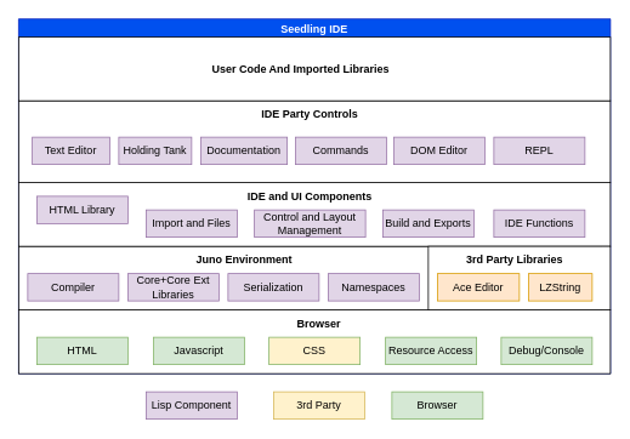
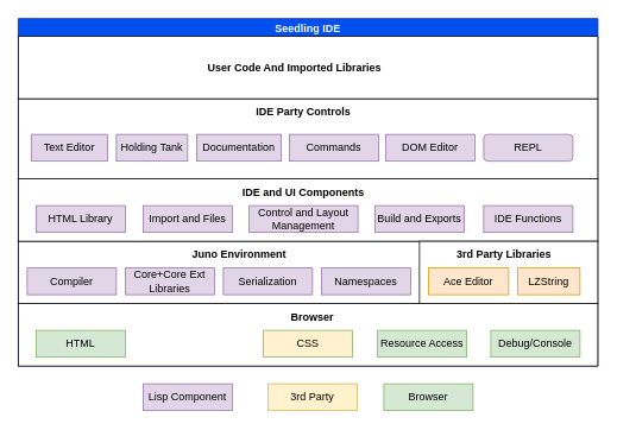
  <mxCell id="0" />
  <mxCell id="1" parent="0" />
  <mxCell id="2" value="Seedling IDE" style="swimlane;whiteSpace=wrap;html=1;fillColor=#0050ef;fontColor=#ffffff;strokeColor=#001DBC;" vertex="1" parent="1"><mxGeometry x="20" y="20" width="650" height="390" as="geometry" /></mxCell>
  <mxCell id="3" value="" style="rounded=0;whiteSpace=wrap;html=1;" vertex="1" parent="2"><mxGeometry y="320" width="650" height="70" as="geometry" /></mxCell>
  <mxCell id="4" value="" style="rounded=0;whiteSpace=wrap;html=1;" vertex="1" parent="2"><mxGeometry y="250" width="640" height="70" as="geometry" /></mxCell>
  <mxCell id="5" value="&lt;b&gt;Juno Environment&lt;/b&gt;" style="text;html=1;strokeColor=none;fillColor=none;align=center;verticalAlign=middle;whiteSpace=wrap;rounded=0;" vertex="1" parent="2"><mxGeometry x="177.5" y="250" width="140" height="30" as="geometry" /></mxCell>
  <mxCell id="6" value="Compiler" style="rounded=0;whiteSpace=wrap;html=1;fillColor=#e1d5e7;strokeColor=#9673a6;" vertex="1" parent="2"><mxGeometry x="10" y="280" width="100" height="30" as="geometry" /></mxCell>
  <mxCell id="7" value="Core+Core Ext Libraries" style="rounded=0;whiteSpace=wrap;html=1;fillColor=#e1d5e7;strokeColor=#9673a6;" vertex="1" parent="2"><mxGeometry x="120" y="280" width="100" height="30" as="geometry" /></mxCell>
  <mxCell id="8" value="Namespaces" style="rounded=0;whiteSpace=wrap;html=1;fillColor=#e1d5e7;strokeColor=#9673a6;" vertex="1" parent="2"><mxGeometry x="340" y="280" width="100" height="30" as="geometry" /></mxCell>
  <mxCell id="9" value="Serialization" style="rounded=0;whiteSpace=wrap;html=1;fillColor=#e1d5e7;strokeColor=#9673a6;" vertex="1" parent="2"><mxGeometry x="230" y="280" width="100" height="30" as="geometry" /></mxCell>
  <mxCell id="10" value="" style="rounded=0;whiteSpace=wrap;html=1;" vertex="1" parent="2"><mxGeometry y="180" width="650" height="70" as="geometry" /></mxCell>
  <mxCell id="11" value="&lt;b&gt;IDE and UI Components&lt;/b&gt;" style="text;html=1;strokeColor=none;fillColor=none;align=center;verticalAlign=middle;whiteSpace=wrap;rounded=0;" vertex="1" parent="2"><mxGeometry x="250" y="180" width="140" height="30" as="geometry" /></mxCell>
- <mxCell id="12" value="HTML Library" style="rounded=0;whiteSpace=wrap;html=1;fillColor=#e1d5e7;strokeColor=#9673a6;" vertex="1" parent="2"><mxGeometry x="20" y="195" width="100" height="30" as="geometry" /></mxCell>
+ <mxCell id="12" value="HTML Library" style="rounded=0;whiteSpace=wrap;html=1;fillColor=#e1d5e7;strokeColor=#9673a6;" vertex="1" parent="2"><mxGeometry x="20" y="210" width="100" height="30" as="geometry" /></mxCell>
  <mxCell id="13" value="Control and Layout Management" style="rounded=0;whiteSpace=wrap;html=1;fillColor=#e1d5e7;strokeColor=#9673a6;" vertex="1" parent="2"><mxGeometry x="259" y="210" width="122" height="30" as="geometry" /></mxCell>
  <mxCell id="14" value="IDE Functions" style="rounded=0;whiteSpace=wrap;html=1;fillColor=#e1d5e7;strokeColor=#9673a6;" vertex="1" parent="2"><mxGeometry x="522" y="210" width="100" height="30" as="geometry" /></mxCell>
  <mxCell id="15" value="" style="rounded=0;whiteSpace=wrap;html=1;" vertex="1" parent="2"><mxGeometry y="90" width="650" height="90" as="geometry" /></mxCell>
  <mxCell id="16" value="Text Editor" style="rounded=0;whiteSpace=wrap;html=1;fillColor=#e1d5e7;strokeColor=#9673a6;" vertex="1" parent="2"><mxGeometry x="15" y="130" width="85" height="30" as="geometry" /></mxCell>
  <mxCell id="17" value="Holding Tank" style="rounded=0;whiteSpace=wrap;html=1;fillColor=#e1d5e7;strokeColor=#9673a6;" vertex="1" parent="2"><mxGeometry x="110" y="130" width="80" height="30" as="geometry" /></mxCell>
  <mxCell id="18" value="Documentation" style="rounded=0;whiteSpace=wrap;html=1;fillColor=#e1d5e7;strokeColor=#9673a6;" vertex="1" parent="2"><mxGeometry x="200" y="130" width="95" height="30" as="geometry" /></mxCell>
  <mxCell id="19" value="Commands" style="rounded=0;whiteSpace=wrap;html=1;fillColor=#e1d5e7;strokeColor=#9673a6;" vertex="1" parent="2"><mxGeometry x="304" y="130" width="100" height="30" as="geometry" /></mxCell>
  <mxCell id="20" value="DOM Editor" style="rounded=0;whiteSpace=wrap;html=1;fillColor=#e1d5e7;strokeColor=#9673a6;" vertex="1" parent="2"><mxGeometry x="412" y="130" width="100" height="30" as="geometry" /></mxCell>
- <mxCell id="21" value="REPL" style="rounded=0;whiteSpace=wrap;html=1;fillColor=#e1d5e7;strokeColor=#9673a6;" vertex="1" parent="2"><mxGeometry x="522" y="130" width="100" height="30" as="geometry" /></mxCell>
+ <mxCell id="21" value="REPL" style="whiteSpace=wrap;html=1;fillColor=#e1d5e7;strokeColor=#9673a6;rounded=1;" vertex="1" parent="2"><mxGeometry x="522" y="130" width="100" height="30" as="geometry" /></mxCell>
  <mxCell id="22" value="&lt;b&gt;IDE Party Controls&lt;/b&gt;" style="text;html=1;strokeColor=none;fillColor=none;align=center;verticalAlign=middle;whiteSpace=wrap;rounded=0;" vertex="1" parent="2"><mxGeometry x="250" y="90" width="140" height="30" as="geometry" /></mxCell>
  <mxCell id="23" value="" style="rounded=0;whiteSpace=wrap;html=1;" vertex="1" parent="2"><mxGeometry y="20" width="650" height="70" as="geometry" /></mxCell>
  <mxCell id="24" value="&lt;b&gt;User Code And Imported Libraries&lt;/b&gt;" style="text;html=1;strokeColor=none;fillColor=none;align=center;verticalAlign=middle;whiteSpace=wrap;rounded=0;" vertex="1" parent="2"><mxGeometry x="190" y="40" width="240" height="30" as="geometry" /></mxCell>
  <mxCell id="25" value="" style="rounded=0;whiteSpace=wrap;html=1;" vertex="1" parent="2"><mxGeometry x="450" y="250" width="200" height="70" as="geometry" /></mxCell>
  <mxCell id="26" value="Ace Editor" style="rounded=0;whiteSpace=wrap;html=1;fillColor=#ffe6cc;strokeColor=#d79b00;" vertex="1" parent="2"><mxGeometry x="460" y="280" width="90" height="30" as="geometry" /></mxCell>
  <mxCell id="27" value="LZString" style="rounded=0;whiteSpace=wrap;html=1;fillColor=#ffe6cc;strokeColor=#d79b00;" vertex="1" parent="2"><mxGeometry x="560" y="280" width="70" height="30" as="geometry" /></mxCell>
  <mxCell id="28" value="&lt;b&gt;3rd Party Libraries&lt;/b&gt;" style="text;html=1;strokeColor=none;fillColor=none;align=center;verticalAlign=middle;whiteSpace=wrap;rounded=0;" vertex="1" parent="2"><mxGeometry x="475" y="250" width="140" height="30" as="geometry" /></mxCell>
  <mxCell id="29" value="Build and Exports" style="rounded=0;whiteSpace=wrap;html=1;fillColor=#e1d5e7;strokeColor=#9673a6;" vertex="1" parent="2"><mxGeometry x="400" y="210" width="100" height="30" as="geometry" /></mxCell>
  <mxCell id="30" value="Import and Files" style="rounded=0;whiteSpace=wrap;html=1;fillColor=#e1d5e7;strokeColor=#9673a6;" vertex="1" parent="2"><mxGeometry x="140" y="210" width="100" height="30" as="geometry" /></mxCell>
  <mxCell id="31" value="&lt;b&gt;Browser&lt;/b&gt;" style="text;html=1;strokeColor=none;fillColor=none;align=center;verticalAlign=middle;whiteSpace=wrap;rounded=0;" vertex="1" parent="2"><mxGeometry x="260" y="320" width="140" height="30" as="geometry" /></mxCell>
  <mxCell id="32" value="HTML" style="rounded=0;whiteSpace=wrap;html=1;fillColor=#d5e8d4;strokeColor=#82b366;" vertex="1" parent="2"><mxGeometry x="20" y="350" width="100" height="30" as="geometry" /></mxCell>
- <mxCell id="33" value="Javascript" style="rounded=0;whiteSpace=wrap;html=1;fillColor=#d5e8d4;strokeColor=#82b366;" vertex="1" parent="2"><mxGeometry x="148" y="350" width="100" height="30" as="geometry" /></mxCell>
  <mxCell id="34" value="CSS" style="rounded=0;whiteSpace=wrap;html=1;fillColor=#fff2cc;strokeColor=#82b366;" vertex="1" parent="2"><mxGeometry x="275" y="350" width="100" height="30" as="geometry" /></mxCell>
  <mxCell id="35" value="Resource Access" style="rounded=0;whiteSpace=wrap;html=1;fillColor=#d5e8d4;strokeColor=#82b366;" vertex="1" parent="2"><mxGeometry x="403" y="350" width="100" height="30" as="geometry" /></mxCell>
  <mxCell id="36" value="Debug/Console" style="rounded=0;whiteSpace=wrap;html=1;fillColor=#d5e8d4;strokeColor=#82b366;" vertex="1" parent="2"><mxGeometry x="530" y="350" width="100" height="30" as="geometry" /></mxCell>
  <mxCell id="37" value="Lisp Component" style="rounded=0;whiteSpace=wrap;html=1;fillColor=#e1d5e7;strokeColor=#9673a6;" vertex="1" parent="1"><mxGeometry x="160" y="430" width="100" height="30" as="geometry" /></mxCell>
  <mxCell id="38" value="3rd Party" style="rounded=0;whiteSpace=wrap;html=1;fillColor=#fff2cc;strokeColor=#d6b656;" vertex="1" parent="1"><mxGeometry x="300" y="430" width="100" height="30" as="geometry" /></mxCell>
  <mxCell id="39" value="Browser" style="rounded=0;whiteSpace=wrap;html=1;fillColor=#d5e8d4;strokeColor=#82b366;" vertex="1" parent="1"><mxGeometry x="430" y="430" width="100" height="30" as="geometry" /></mxCell>
